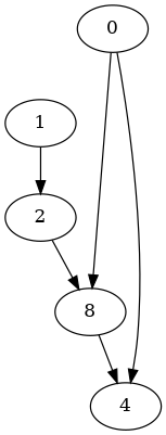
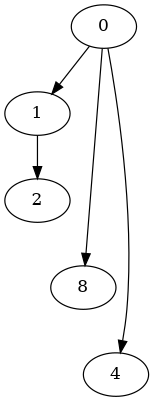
  digraph {
    node [Processor=0 Weight=10]
    edge [Weight=15]
    0 [Start=0 Weight=5]
    1 [Start=5]
    n3 [Start=25 label=8]
    4 [Start=35]
    2 [Start=15]
+   0 -> 1
    0 -> n3
    0 -> 4
    1 -> 2 [Weight=0]
-   n3 -> 4 [Weight=0]
-   2 -> n3 [Weight=0]
  }
